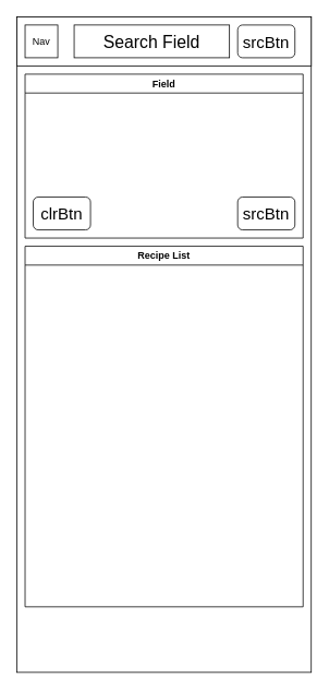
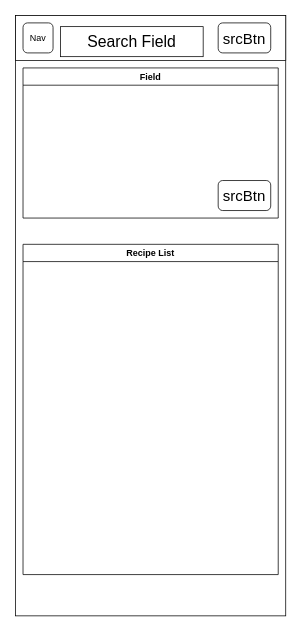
  <mxCell id="0" />
  <mxCell id="1" parent="0" />
  <mxCell id="2" value="" style="rounded=0;whiteSpace=wrap;html=1;" vertex="1" parent="1"><mxGeometry x="20" y="20" width="360" height="800" as="geometry" /></mxCell>
  <mxCell id="3" value="" style="rounded=0;whiteSpace=wrap;html=1;" vertex="1" parent="1"><mxGeometry x="20" y="20" width="360" height="60" as="geometry" /></mxCell>
- <mxCell id="4" value="Nav" style="rounded=0;whiteSpace=wrap;html=1;" vertex="1" parent="1"><mxGeometry x="30" y="30" width="40" height="40" as="geometry" /></mxCell>
- <mxCell id="5" value="&lt;font style=&quot;font-size: 21px;&quot;&gt;Search Field&lt;/font&gt;" style="rounded=0;whiteSpace=wrap;html=1;" vertex="1" parent="1"><mxGeometry x="90" y="30" width="190" height="40" as="geometry" /></mxCell>
+ <mxCell id="4" value="Nav" style="whiteSpace=wrap;html=1;rounded=1;" vertex="1" parent="1"><mxGeometry x="30" y="30" width="40" height="40" as="geometry" /></mxCell>
+ <mxCell id="5" value="&lt;font style=&quot;font-size: 21px;&quot;&gt;Search Field&lt;/font&gt;" style="rounded=0;whiteSpace=wrap;html=1;" vertex="1" parent="1"><mxGeometry x="80" y="35" width="190" height="40" as="geometry" /></mxCell>
  <mxCell id="6" value="&lt;font style=&quot;font-size: 20px;&quot;&gt;srcBtn&lt;/font&gt;" style="rounded=1;whiteSpace=wrap;html=1;" vertex="1" parent="1"><mxGeometry x="290" y="30" width="70" height="40" as="geometry" /></mxCell>
  <mxCell id="7" value="Field" style="swimlane;whiteSpace=wrap;html=1;" vertex="1" parent="1"><mxGeometry x="30" y="90" width="340" height="200" as="geometry" /></mxCell>
  <mxCell id="8" value="&lt;font style=&quot;font-size: 20px;&quot;&gt;srcBtn&lt;/font&gt;" style="rounded=1;whiteSpace=wrap;html=1;" vertex="1" parent="7"><mxGeometry x="260" y="150" width="70" height="40" as="geometry" /></mxCell>
- <mxCell id="9" value="Recipe List" style="swimlane;whiteSpace=wrap;html=1;" vertex="1" parent="1"><mxGeometry x="30" y="300" width="340" height="440" as="geometry" /></mxCell>
- <mxCell id="10" value="&lt;font style=&quot;font-size: 20px;&quot;&gt;clrBtn&lt;/font&gt;" style="rounded=1;whiteSpace=wrap;html=1;" vertex="1" parent="1"><mxGeometry x="40" y="240" width="70" height="40" as="geometry" /></mxCell>
+ <mxCell id="9" value="Recipe List" style="swimlane;whiteSpace=wrap;html=1;" vertex="1" parent="1"><mxGeometry x="30" y="325" width="340" height="440" as="geometry" /></mxCell>
